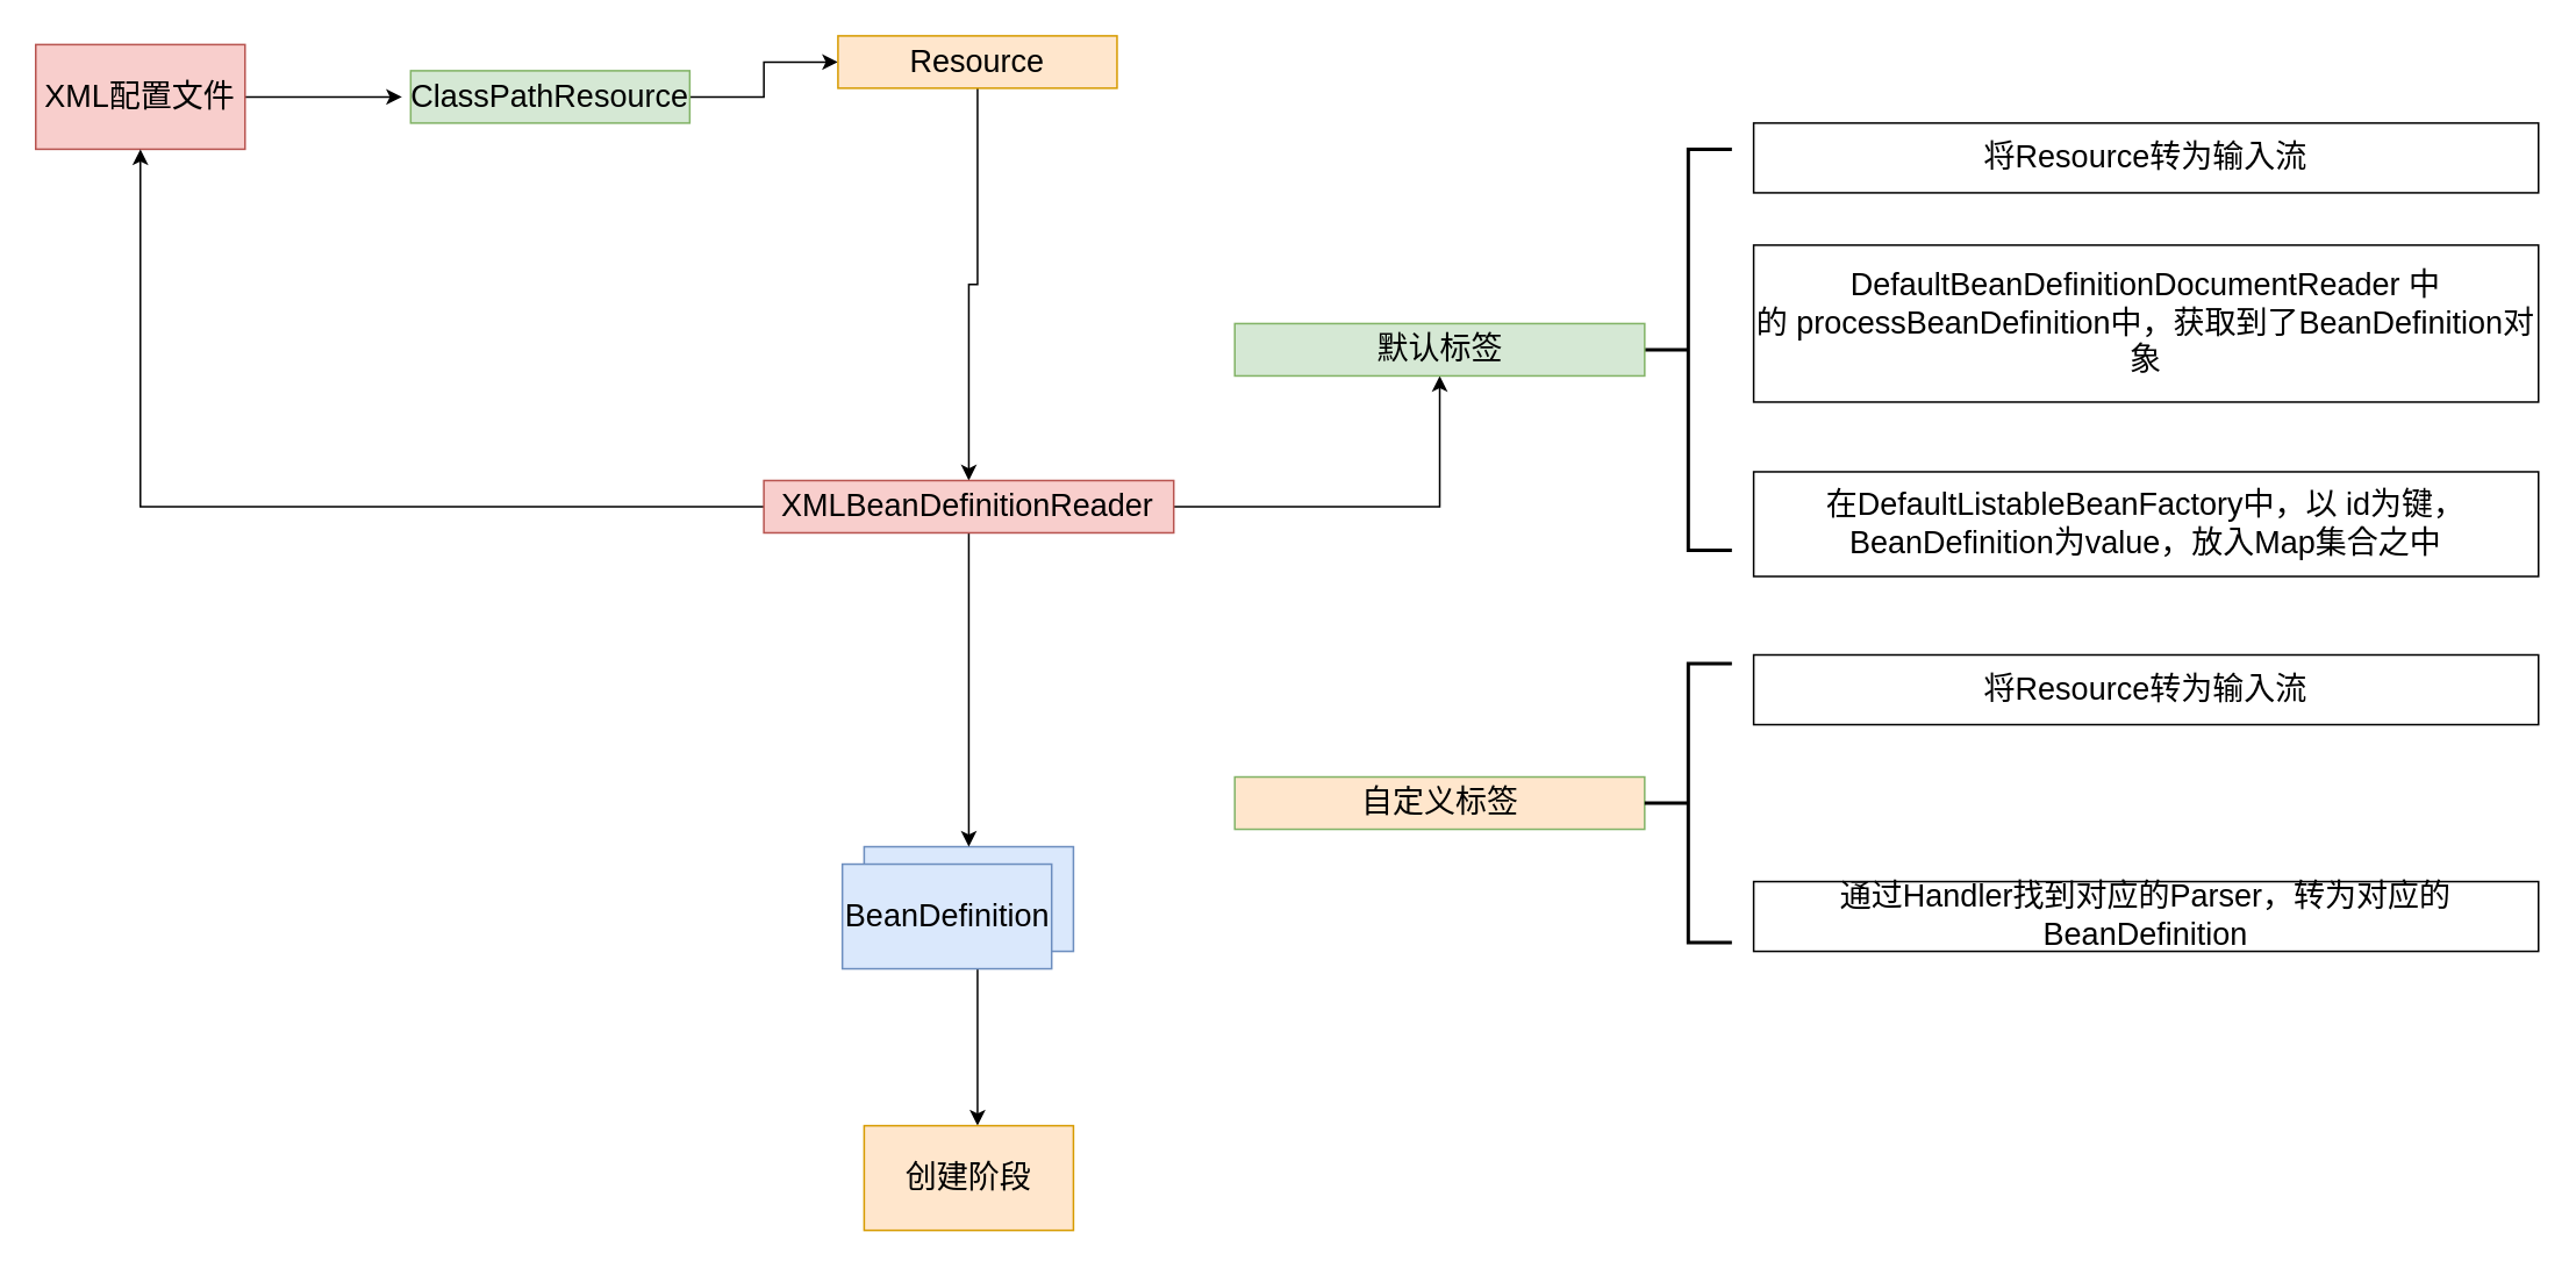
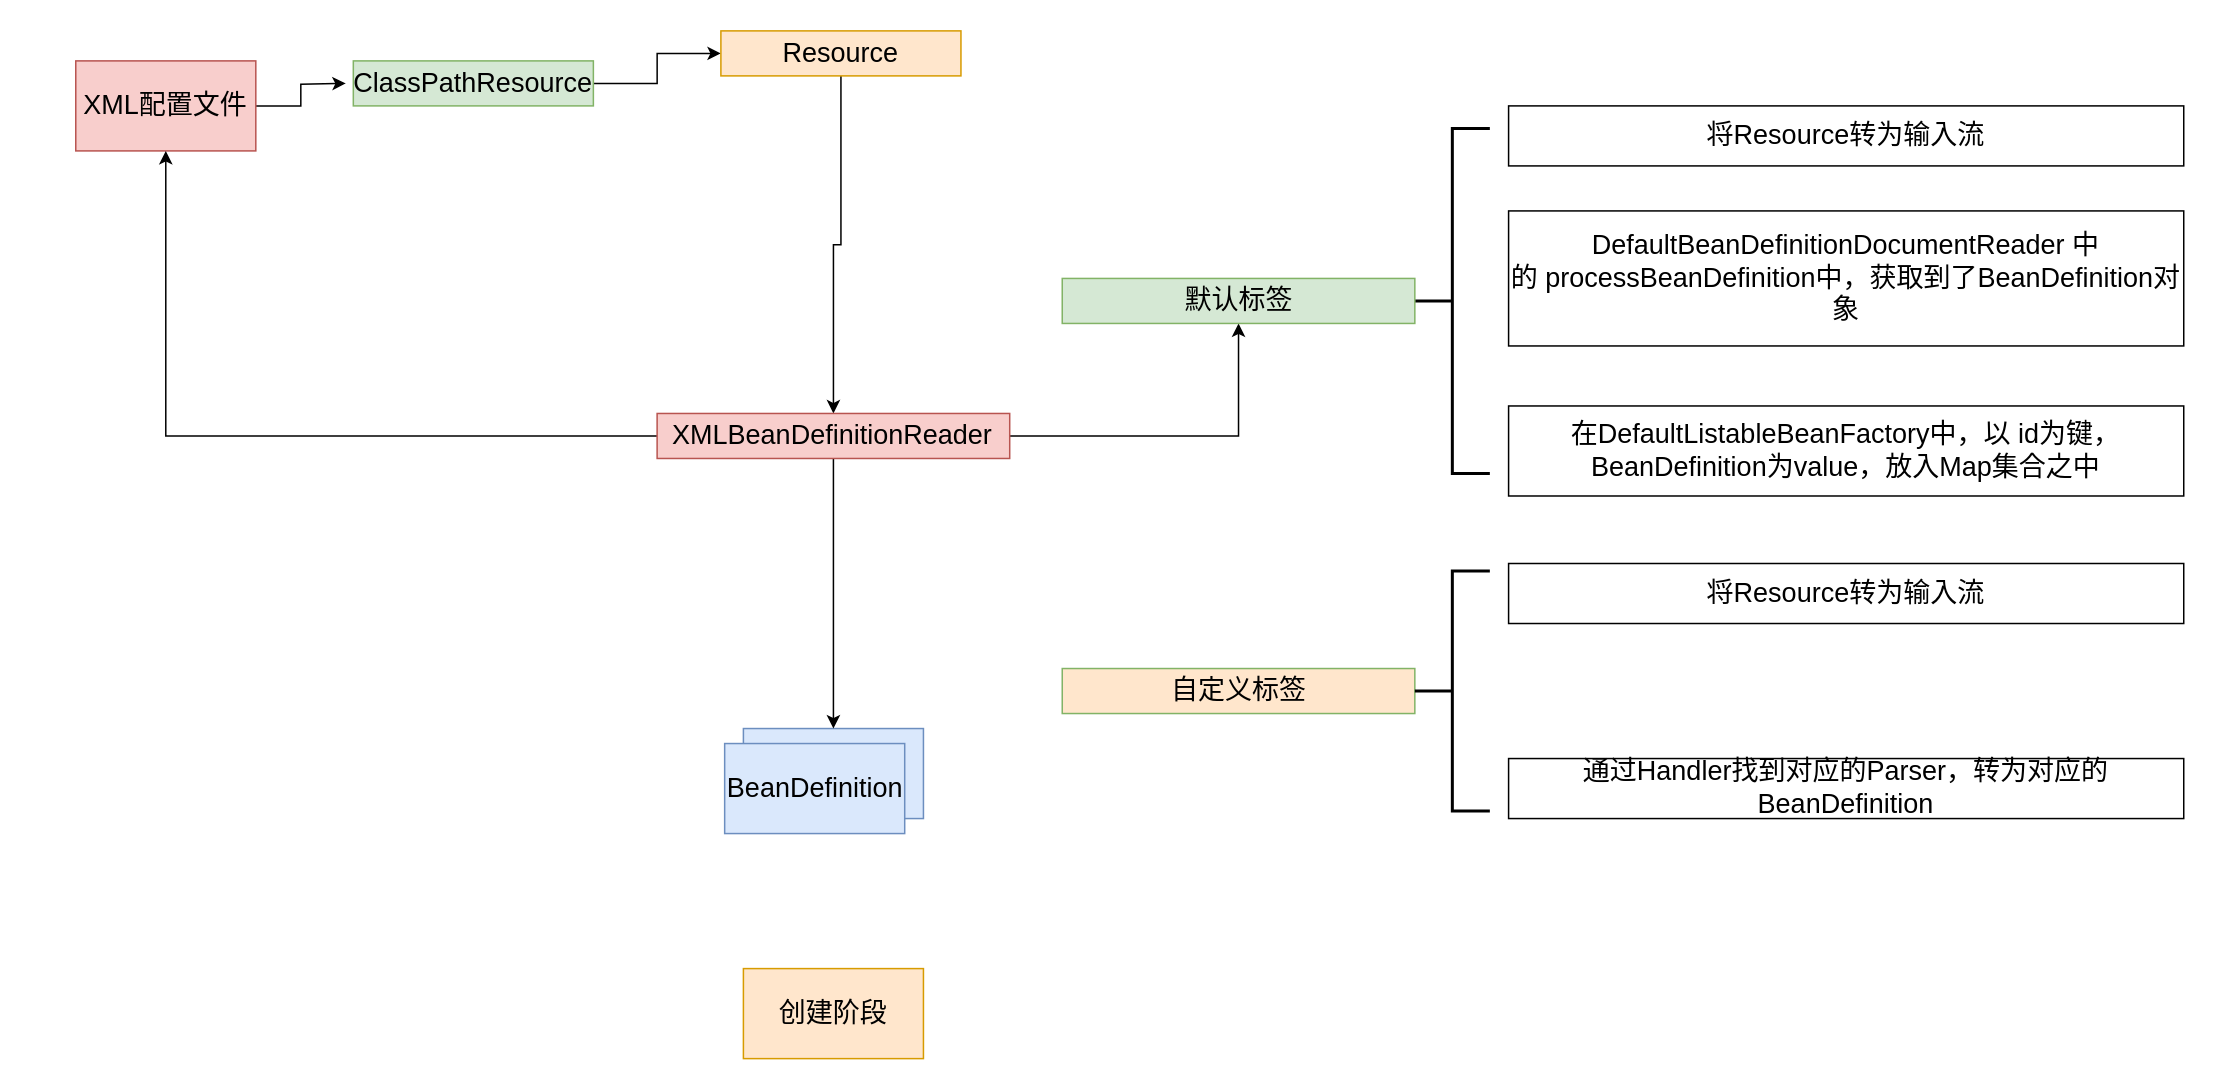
  <mxCell id="0" />
  <mxCell id="1" parent="0" />
  <mxCell id="2" style="edgeStyle=orthogonalEdgeStyle;rounded=0;orthogonalLoop=1;jettySize=auto;html=1;fontSize=18;" edge="1" parent="1" source="3"><mxGeometry relative="1" as="geometry"><mxPoint x="230" y="55" as="targetPoint" /></mxGeometry></mxCell>
- <mxCell id="3" value="XML配置文件" style="rounded=0;whiteSpace=wrap;html=1;fontSize=18;fillColor=#f8cecc;strokeColor=#b85450;" vertex="1" parent="1"><mxGeometry x="20" y="25" width="120" height="60" as="geometry" /></mxCell>
+ <mxCell id="3" value="XML配置文件" style="rounded=0;whiteSpace=wrap;html=1;fontSize=18;fillColor=#f8cecc;strokeColor=#b85450;" vertex="1" parent="1"><mxGeometry x="50" y="40" width="120" height="60" as="geometry" /></mxCell>
  <mxCell id="4" value="" style="rounded=0;whiteSpace=wrap;html=1;fontSize=18;fillColor=#dae8fc;strokeColor=#6c8ebf;" vertex="1" parent="1"><mxGeometry x="494.99" y="485" width="120" height="60" as="geometry" /></mxCell>
- <mxCell id="5" value="" style="edgeStyle=orthogonalEdgeStyle;rounded=0;orthogonalLoop=1;jettySize=auto;html=1;" edge="1" parent="1" source="6" target="24"><mxGeometry relative="1" as="geometry"><Array as="points"><mxPoint x="560" y="575" /><mxPoint x="560" y="575" /></Array></mxGeometry></mxCell>
  <mxCell id="6" value="BeanDefinition" style="rounded=0;whiteSpace=wrap;html=1;fontSize=18;fillColor=#dae8fc;strokeColor=#6c8ebf;" vertex="1" parent="1"><mxGeometry x="482.5" y="495" width="120" height="60" as="geometry" /></mxCell>
  <mxCell id="7" value="" style="edgeStyle=orthogonalEdgeStyle;rounded=0;orthogonalLoop=1;jettySize=auto;html=1;fontSize=18;" edge="1" parent="1" source="8" target="10"><mxGeometry relative="1" as="geometry" /></mxCell>
  <mxCell id="8" value="ClassPathResource" style="rounded=0;whiteSpace=wrap;html=1;fontSize=18;fillColor=#d5e8d4;strokeColor=#82b366;" vertex="1" parent="1"><mxGeometry x="234.99" y="40" width="160" height="30" as="geometry" /></mxCell>
  <mxCell id="9" value="" style="edgeStyle=orthogonalEdgeStyle;rounded=0;orthogonalLoop=1;jettySize=auto;html=1;fontSize=18;" edge="1" parent="1" source="10" target="14"><mxGeometry relative="1" as="geometry" /></mxCell>
  <mxCell id="10" value="Resource" style="rounded=0;whiteSpace=wrap;html=1;fontSize=18;fillColor=#ffe6cc;strokeColor=#d79b00;" vertex="1" parent="1"><mxGeometry x="479.99" y="20" width="160" height="30" as="geometry" /></mxCell>
  <mxCell id="11" value="" style="edgeStyle=orthogonalEdgeStyle;rounded=0;orthogonalLoop=1;jettySize=auto;html=1;fontSize=18;" edge="1" parent="1" source="14" target="19"><mxGeometry relative="1" as="geometry" /></mxCell>
  <mxCell id="12" value="" style="edgeStyle=orthogonalEdgeStyle;rounded=0;orthogonalLoop=1;jettySize=auto;html=1;fontSize=18;" edge="1" parent="1" source="14" target="3"><mxGeometry relative="1" as="geometry" /></mxCell>
  <mxCell id="13" style="edgeStyle=orthogonalEdgeStyle;rounded=0;orthogonalLoop=1;jettySize=auto;html=1;entryX=0.5;entryY=0;entryDx=0;entryDy=0;fontSize=18;" edge="1" parent="1" source="14" target="4"><mxGeometry relative="1" as="geometry" /></mxCell>
  <mxCell id="14" value="XMLBeanDefinitionReader" style="rounded=0;whiteSpace=wrap;html=1;fontSize=18;fillColor=#f8cecc;strokeColor=#b85450;" vertex="1" parent="1"><mxGeometry x="437.48" y="275" width="235.01" height="30" as="geometry" /></mxCell>
  <mxCell id="15" value="将Resource转为输入流" style="rounded=0;whiteSpace=wrap;html=1;fontSize=18;" vertex="1" parent="1"><mxGeometry x="1005" y="70" width="450" height="40" as="geometry" /></mxCell>
  <mxCell id="16" value="" style="strokeWidth=2;html=1;shape=mxgraph.flowchart.annotation_2;align=left;labelPosition=right;pointerEvents=1;fontSize=18;" vertex="1" parent="1"><mxGeometry x="942.51" y="85" width="50" height="230" as="geometry" /></mxCell>
  <mxCell id="17" value="DefaultBeanDefinitionDocumentReader 中的&amp;nbsp;processBeanDefinition中，获取到了BeanDefinition对象" style="rounded=0;whiteSpace=wrap;html=1;fontSize=18;" vertex="1" parent="1"><mxGeometry x="1005" y="140" width="450" height="90" as="geometry" /></mxCell>
  <mxCell id="18" value="在DefaultListableBeanFactory中，以 id为键，BeanDefinition为value，放入Map集合之中" style="rounded=0;whiteSpace=wrap;html=1;fontSize=18;" vertex="1" parent="1"><mxGeometry x="1005" y="270" width="450" height="60" as="geometry" /></mxCell>
  <mxCell id="19" value="默认标签" style="rounded=0;whiteSpace=wrap;html=1;fontSize=18;fillColor=#d5e8d4;strokeColor=#82b366;" vertex="1" parent="1"><mxGeometry x="707.5" y="185" width="235.01" height="30" as="geometry" /></mxCell>
  <mxCell id="20" value="自定义标签" style="rounded=0;whiteSpace=wrap;html=1;fontSize=18;fillColor=#ffe6cc;strokeColor=#82b366;" vertex="1" parent="1"><mxGeometry x="707.5" y="445" width="235.01" height="30" as="geometry" /></mxCell>
  <mxCell id="21" value="将Resource转为输入流" style="rounded=0;whiteSpace=wrap;html=1;fontSize=18;" vertex="1" parent="1"><mxGeometry x="1005" y="375" width="450" height="40" as="geometry" /></mxCell>
  <mxCell id="22" value="通过Handler找到对应的Parser，转为对应的BeanDefinition" style="rounded=0;whiteSpace=wrap;html=1;fontSize=18;" vertex="1" parent="1"><mxGeometry x="1005" y="505" width="450" height="40" as="geometry" /></mxCell>
  <mxCell id="23" value="" style="strokeWidth=2;html=1;shape=mxgraph.flowchart.annotation_2;align=left;labelPosition=right;pointerEvents=1;fontSize=18;" vertex="1" parent="1"><mxGeometry x="942.51" y="380" width="50" height="160" as="geometry" /></mxCell>
  <mxCell id="24" value="创建阶段" style="whiteSpace=wrap;html=1;fontSize=18;fillColor=#ffe6cc;strokeColor=#d79b00;rounded=0;" vertex="1" parent="1"><mxGeometry x="494.99" y="645" width="120" height="60" as="geometry" /></mxCell>
